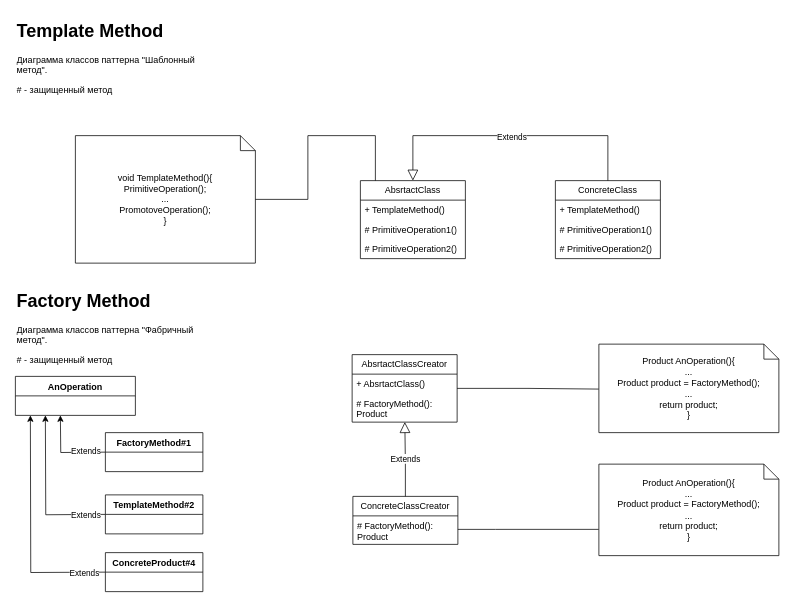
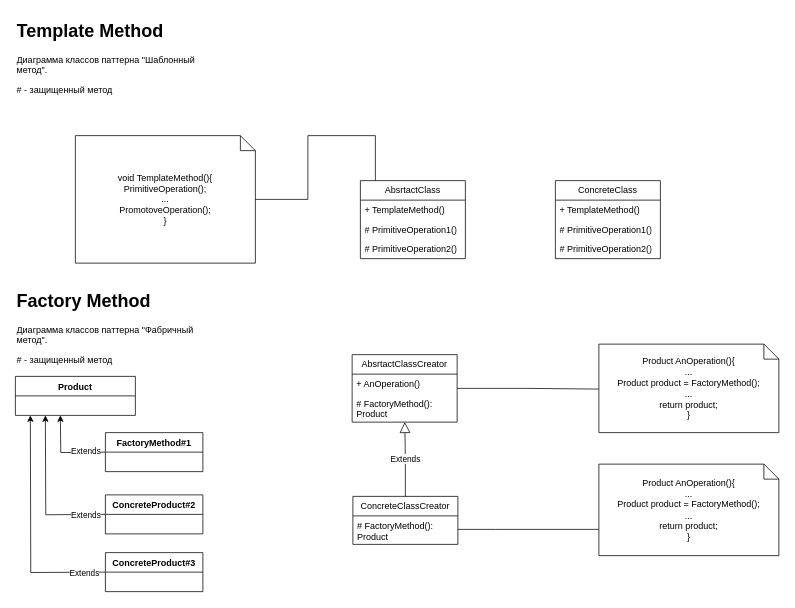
  <mxCell id="0" />
  <mxCell id="1" parent="0" />
  <mxCell id="2" value="&lt;h1 style=&quot;margin-top: 0px;&quot;&gt;Template Method&lt;/h1&gt;&lt;p&gt;Диаграмма классов паттерна &quot;Шаблонный метод&quot;.&lt;/p&gt;&lt;p&gt;# - защищенный метод&lt;/p&gt;" style="text;html=1;whiteSpace=wrap;overflow=hidden;rounded=0;" vertex="1" parent="1"><mxGeometry x="20" y="20" width="280" height="110" as="geometry" /></mxCell>
  <mxCell id="3" value="AbsrtactClass" style="swimlane;fontStyle=0;childLayout=stackLayout;horizontal=1;startSize=26;fillColor=none;horizontalStack=0;resizeParent=1;resizeParentMax=0;resizeLast=0;collapsible=1;marginBottom=0;whiteSpace=wrap;html=1;" vertex="1" parent="1"><mxGeometry x="480" y="240" width="140" height="104" as="geometry" /></mxCell>
  <mxCell id="4" value="+ TemplateMethod()" style="text;strokeColor=none;fillColor=none;align=left;verticalAlign=top;spacingLeft=4;spacingRight=4;overflow=hidden;rotatable=0;points=[[0,0.5],[1,0.5]];portConstraint=eastwest;whiteSpace=wrap;html=1;" vertex="1" parent="3"><mxGeometry y="26" width="140" height="26" as="geometry" /></mxCell>
  <mxCell id="5" value="# PrimitiveOperation1()" style="text;strokeColor=none;fillColor=none;align=left;verticalAlign=top;spacingLeft=4;spacingRight=4;overflow=hidden;rotatable=0;points=[[0,0.5],[1,0.5]];portConstraint=eastwest;whiteSpace=wrap;html=1;" vertex="1" parent="3"><mxGeometry y="52" width="140" height="26" as="geometry" /></mxCell>
  <mxCell id="6" value="# PrimitiveOperation2()" style="text;strokeColor=none;fillColor=none;align=left;verticalAlign=top;spacingLeft=4;spacingRight=4;overflow=hidden;rotatable=0;points=[[0,0.5],[1,0.5]];portConstraint=eastwest;whiteSpace=wrap;html=1;" vertex="1" parent="3"><mxGeometry y="78" width="140" height="26" as="geometry" /></mxCell>
- <mxCell id="7" style="edgeStyle=orthogonalEdgeStyle;rounded=0;orthogonalLoop=1;jettySize=auto;html=1;entryX=0.5;entryY=0;entryDx=0;entryDy=0;exitX=0.5;exitY=0;exitDx=0;exitDy=0;endSize=12;endArrow=block;endFill=0;" edge="1" parent="1" source="9" target="3"><mxGeometry relative="1" as="geometry"><Array as="points"><mxPoint x="810" y="180" /><mxPoint x="550" y="180" /></Array></mxGeometry></mxCell>
- <mxCell id="8" value="Extends" style="edgeLabel;html=1;align=center;verticalAlign=middle;resizable=0;points=[];" vertex="1" connectable="0" parent="7"><mxGeometry x="-0.005" y="1" relative="1" as="geometry"><mxPoint as="offset" /></mxGeometry></mxCell>
  <mxCell id="9" value="ConcreteClass" style="swimlane;fontStyle=0;childLayout=stackLayout;horizontal=1;startSize=26;fillColor=none;horizontalStack=0;resizeParent=1;resizeParentMax=0;resizeLast=0;collapsible=1;marginBottom=0;whiteSpace=wrap;html=1;" vertex="1" parent="1"><mxGeometry x="740" y="240" width="140" height="104" as="geometry" /></mxCell>
  <mxCell id="10" value="+ TemplateMethod()" style="text;strokeColor=none;fillColor=none;align=left;verticalAlign=top;spacingLeft=4;spacingRight=4;overflow=hidden;rotatable=0;points=[[0,0.5],[1,0.5]];portConstraint=eastwest;whiteSpace=wrap;html=1;" vertex="1" parent="9"><mxGeometry y="26" width="140" height="26" as="geometry" /></mxCell>
  <mxCell id="11" value="# PrimitiveOperation1()" style="text;strokeColor=none;fillColor=none;align=left;verticalAlign=top;spacingLeft=4;spacingRight=4;overflow=hidden;rotatable=0;points=[[0,0.5],[1,0.5]];portConstraint=eastwest;whiteSpace=wrap;html=1;" vertex="1" parent="9"><mxGeometry y="52" width="140" height="26" as="geometry" /></mxCell>
  <mxCell id="12" value="# PrimitiveOperation2()" style="text;strokeColor=none;fillColor=none;align=left;verticalAlign=top;spacingLeft=4;spacingRight=4;overflow=hidden;rotatable=0;points=[[0,0.5],[1,0.5]];portConstraint=eastwest;whiteSpace=wrap;html=1;" vertex="1" parent="9"><mxGeometry y="78" width="140" height="26" as="geometry" /></mxCell>
  <mxCell id="13" value="void TemplateMethod(){&lt;div&gt;PrimitiveOperation();&lt;/div&gt;&lt;div&gt;&lt;span style=&quot;background-color: initial;&quot;&gt;...&lt;/span&gt;&lt;/div&gt;&lt;div&gt;&lt;span style=&quot;background-color: initial;&quot;&gt;PromotoveOperation();&lt;/span&gt;&lt;/div&gt;&lt;div&gt;&lt;span style=&quot;background-color: initial;&quot;&gt;}&lt;/span&gt;&lt;/div&gt;" style="shape=note;size=20;whiteSpace=wrap;html=1;" vertex="1" parent="1"><mxGeometry x="100" y="180" width="240" height="170" as="geometry" /></mxCell>
  <mxCell id="14" style="edgeStyle=orthogonalEdgeStyle;rounded=0;orthogonalLoop=1;jettySize=auto;html=1;entryX=0.143;entryY=0;entryDx=0;entryDy=0;entryPerimeter=0;endArrow=none;endFill=0;" edge="1" parent="1" source="13" target="3"><mxGeometry relative="1" as="geometry"><Array as="points"><mxPoint x="410" y="265" /><mxPoint x="410" y="180" /><mxPoint x="500" y="180" /></Array></mxGeometry></mxCell>
  <mxCell id="15" value="&lt;h1 style=&quot;margin-top: 0px;&quot;&gt;Factory Method&lt;/h1&gt;&lt;p&gt;Диаграмма классов паттерна &quot;Фабричный метод&quot;.&lt;/p&gt;&lt;p&gt;# - защищенный метод&lt;/p&gt;" style="text;html=1;whiteSpace=wrap;overflow=hidden;rounded=0;" vertex="1" parent="1"><mxGeometry x="20" y="380" width="280" height="110" as="geometry" /></mxCell>
  <mxCell id="16" value="AbsrtactClassCreator" style="swimlane;fontStyle=0;childLayout=stackLayout;horizontal=1;startSize=26;fillColor=none;horizontalStack=0;resizeParent=1;resizeParentMax=0;resizeLast=0;collapsible=1;marginBottom=0;whiteSpace=wrap;html=1;" vertex="1" parent="1"><mxGeometry x="469" y="472" width="140" height="90" as="geometry" /></mxCell>
- <mxCell id="17" value="+ AbsrtactClass()" style="text;strokeColor=none;fillColor=none;align=left;verticalAlign=top;spacingLeft=4;spacingRight=4;overflow=hidden;rotatable=0;points=[[0,0.5],[1,0.5]];portConstraint=eastwest;whiteSpace=wrap;html=1;" vertex="1" parent="16"><mxGeometry y="26" width="140" height="26" as="geometry" /></mxCell>
+ <mxCell id="17" value="+ AnOperation()" style="text;strokeColor=none;fillColor=none;align=left;verticalAlign=top;spacingLeft=4;spacingRight=4;overflow=hidden;rotatable=0;points=[[0,0.5],[1,0.5]];portConstraint=eastwest;whiteSpace=wrap;html=1;" vertex="1" parent="16"><mxGeometry y="26" width="140" height="26" as="geometry" /></mxCell>
  <mxCell id="18" value="# FactoryMethod(): Product" style="text;strokeColor=none;fillColor=none;align=left;verticalAlign=top;spacingLeft=4;spacingRight=4;overflow=hidden;rotatable=0;points=[[0,0.5],[1,0.5]];portConstraint=eastwest;whiteSpace=wrap;html=1;" vertex="1" parent="16"><mxGeometry y="52" width="140" height="38" as="geometry" /></mxCell>
- <mxCell id="19" value="AnOperation" style="swimlane;fontStyle=1;align=center;verticalAlign=top;childLayout=stackLayout;horizontal=1;startSize=26;horizontalStack=0;resizeParent=1;resizeParentMax=0;resizeLast=0;collapsible=1;marginBottom=0;whiteSpace=wrap;html=1;" vertex="1" parent="1"><mxGeometry x="20" y="501" width="160" height="52" as="geometry" /></mxCell>
+ <mxCell id="19" value="Product" style="swimlane;fontStyle=1;align=center;verticalAlign=top;childLayout=stackLayout;horizontal=1;startSize=26;horizontalStack=0;resizeParent=1;resizeParentMax=0;resizeLast=0;collapsible=1;marginBottom=0;whiteSpace=wrap;html=1;" vertex="1" parent="1"><mxGeometry x="20" y="501" width="160" height="52" as="geometry" /></mxCell>
  <mxCell id="20" value="Product AnOperation(){&lt;div&gt;...&lt;/div&gt;&lt;div&gt;Product product = FactoryMethod();&lt;/div&gt;&lt;div&gt;...&lt;/div&gt;&lt;div&gt;return product;&lt;/div&gt;&lt;div&gt;}&lt;/div&gt;" style="shape=note;size=20;whiteSpace=wrap;html=1;" vertex="1" parent="1"><mxGeometry x="798" y="458" width="240" height="118" as="geometry" /></mxCell>
  <mxCell id="21" value="ConcreteClassCreator" style="swimlane;fontStyle=0;childLayout=stackLayout;horizontal=1;startSize=26;fillColor=none;horizontalStack=0;resizeParent=1;resizeParentMax=0;resizeLast=0;collapsible=1;marginBottom=0;whiteSpace=wrap;html=1;" vertex="1" parent="1"><mxGeometry x="470" y="661" width="140" height="64" as="geometry" /></mxCell>
  <mxCell id="22" value="# FactoryMethod(): Product" style="text;strokeColor=none;fillColor=none;align=left;verticalAlign=top;spacingLeft=4;spacingRight=4;overflow=hidden;rotatable=0;points=[[0,0.5],[1,0.5]];portConstraint=eastwest;whiteSpace=wrap;html=1;" vertex="1" parent="21"><mxGeometry y="26" width="140" height="38" as="geometry" /></mxCell>
  <mxCell id="23" style="edgeStyle=orthogonalEdgeStyle;rounded=0;orthogonalLoop=1;jettySize=auto;html=1;endArrow=none;endFill=0;entryX=-0.001;entryY=0.508;entryDx=0;entryDy=0;entryPerimeter=0;" edge="1" parent="1" source="16" target="20"><mxGeometry relative="1" as="geometry"><mxPoint x="800" y="517" as="targetPoint" /></mxGeometry></mxCell>
  <mxCell id="24" style="edgeStyle=orthogonalEdgeStyle;rounded=0;orthogonalLoop=1;jettySize=auto;html=1;" edge="1" parent="1"><mxGeometry relative="1" as="geometry"><mxPoint x="80" y="553" as="targetPoint" /><mxPoint x="140" y="602" as="sourcePoint" /></mxGeometry></mxCell>
  <mxCell id="25" value="Extends" style="edgeLabel;html=1;align=center;verticalAlign=middle;resizable=0;points=[];" vertex="1" connectable="0" parent="24"><mxGeometry x="-0.529" y="-2" relative="1" as="geometry"><mxPoint as="offset" /></mxGeometry></mxCell>
  <mxCell id="26" value="FactoryMethod#1" style="swimlane;fontStyle=1;align=center;verticalAlign=top;childLayout=stackLayout;horizontal=1;startSize=26;horizontalStack=0;resizeParent=1;resizeParentMax=0;resizeLast=0;collapsible=1;marginBottom=0;whiteSpace=wrap;html=1;" vertex="1" parent="1"><mxGeometry x="140" y="576" width="130" height="52" as="geometry"><mxRectangle x="160" y="600" width="140" height="30" as="alternateBounds" /></mxGeometry></mxCell>
  <mxCell id="27" style="edgeStyle=orthogonalEdgeStyle;rounded=0;orthogonalLoop=1;jettySize=auto;html=1;" edge="1" parent="1"><mxGeometry relative="1" as="geometry"><mxPoint x="60" y="553" as="targetPoint" /><mxPoint x="140" y="685.023" as="sourcePoint" /></mxGeometry></mxCell>
  <mxCell id="28" value="Extends" style="edgeLabel;html=1;align=center;verticalAlign=middle;resizable=0;points=[];" vertex="1" connectable="0" parent="27"><mxGeometry x="-0.741" relative="1" as="geometry"><mxPoint as="offset" /></mxGeometry></mxCell>
- <mxCell id="29" value="TemplateMethod#2" style="swimlane;fontStyle=1;align=center;verticalAlign=top;childLayout=stackLayout;horizontal=1;startSize=26;horizontalStack=0;resizeParent=1;resizeParentMax=0;resizeLast=0;collapsible=1;marginBottom=0;whiteSpace=wrap;html=1;" vertex="1" parent="1"><mxGeometry x="140" y="659" width="130" height="52" as="geometry" /></mxCell>
+ <mxCell id="29" value="ConcreteProduct#2" style="swimlane;fontStyle=1;align=center;verticalAlign=top;childLayout=stackLayout;horizontal=1;startSize=26;horizontalStack=0;resizeParent=1;resizeParentMax=0;resizeLast=0;collapsible=1;marginBottom=0;whiteSpace=wrap;html=1;" vertex="1" parent="1"><mxGeometry x="140" y="659" width="130" height="52" as="geometry" /></mxCell>
  <mxCell id="30" style="edgeStyle=orthogonalEdgeStyle;rounded=0;orthogonalLoop=1;jettySize=auto;html=1;" edge="1" parent="1"><mxGeometry relative="1" as="geometry"><mxPoint x="40" y="553" as="targetPoint" /><mxPoint x="140" y="762" as="sourcePoint" /></mxGeometry></mxCell>
  <mxCell id="31" value="Extends" style="edgeLabel;html=1;align=center;verticalAlign=middle;resizable=0;points=[];" vertex="1" connectable="0" parent="30"><mxGeometry x="-0.813" y="1" relative="1" as="geometry"><mxPoint as="offset" /></mxGeometry></mxCell>
- <mxCell id="32" value="ConcreteProduct#4" style="swimlane;fontStyle=1;align=center;verticalAlign=top;childLayout=stackLayout;horizontal=1;startSize=26;horizontalStack=0;resizeParent=1;resizeParentMax=0;resizeLast=0;collapsible=1;marginBottom=0;whiteSpace=wrap;html=1;" vertex="1" parent="1"><mxGeometry x="140" y="736" width="130" height="52" as="geometry" /></mxCell>
+ <mxCell id="32" value="ConcreteProduct#3" style="swimlane;fontStyle=1;align=center;verticalAlign=top;childLayout=stackLayout;horizontal=1;startSize=26;horizontalStack=0;resizeParent=1;resizeParentMax=0;resizeLast=0;collapsible=1;marginBottom=0;whiteSpace=wrap;html=1;" vertex="1" parent="1"><mxGeometry x="140" y="736" width="130" height="52" as="geometry" /></mxCell>
  <mxCell id="33" style="edgeStyle=orthogonalEdgeStyle;rounded=0;orthogonalLoop=1;jettySize=auto;html=1;entryX=0.502;entryY=0.997;entryDx=0;entryDy=0;entryPerimeter=0;endArrow=block;endFill=0;endSize=12;" edge="1" parent="1" source="21" target="18"><mxGeometry relative="1" as="geometry" /></mxCell>
  <mxCell id="34" value="Extends" style="edgeLabel;html=1;align=center;verticalAlign=middle;resizable=0;points=[];" vertex="1" connectable="0" parent="33"><mxGeometry x="0.026" relative="1" as="geometry"><mxPoint as="offset" /></mxGeometry></mxCell>
  <mxCell id="35" value="Product AnOperation(){&lt;div&gt;...&lt;/div&gt;&lt;div&gt;Product product = FactoryMethod();&lt;/div&gt;&lt;div&gt;...&lt;/div&gt;&lt;div&gt;return product;&lt;/div&gt;&lt;div&gt;}&lt;/div&gt;" style="shape=note;size=20;whiteSpace=wrap;html=1;" vertex="1" parent="1"><mxGeometry x="798" y="618" width="240" height="122" as="geometry" /></mxCell>
  <mxCell id="36" style="edgeStyle=orthogonalEdgeStyle;rounded=0;orthogonalLoop=1;jettySize=auto;html=1;entryX=-0.001;entryY=0.713;entryDx=0;entryDy=0;entryPerimeter=0;endArrow=none;endFill=0;" edge="1" parent="1" source="22" target="35"><mxGeometry relative="1" as="geometry"><Array as="points"><mxPoint x="660" y="705" /><mxPoint x="660" y="705" /></Array></mxGeometry></mxCell>
